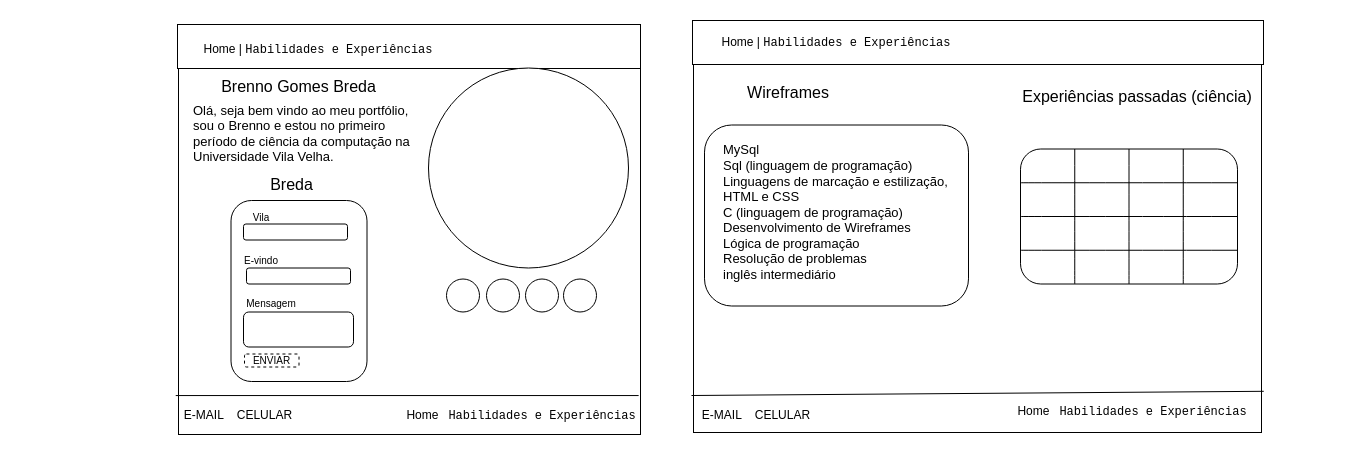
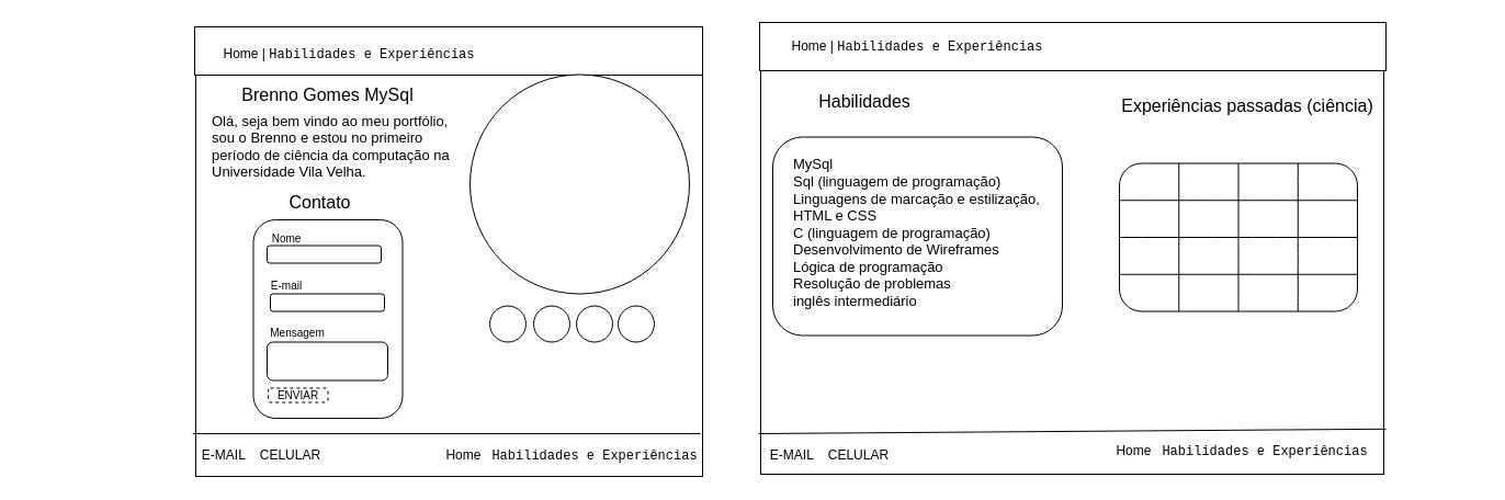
  <mxCell id="0" />
  <mxCell id="1" parent="0" />
  <mxCell id="2" value="" style="rounded=0;whiteSpace=wrap;html=1;movable=0;resizable=0;rotatable=0;deletable=0;editable=0;locked=1;connectable=0;" parent="1" vertex="1"><mxGeometry x="178" y="24" width="462" height="410" as="geometry" /></mxCell>
  <mxCell id="3" value="" style="rounded=0;whiteSpace=wrap;html=1;" parent="1" vertex="1"><mxGeometry x="177" y="24" width="463" height="44" as="geometry" /></mxCell>
  <mxCell id="4" value="" style="ellipse;whiteSpace=wrap;html=1;aspect=fixed;" parent="1" vertex="1"><mxGeometry x="428" y="67.5" width="200" height="200" as="geometry" /></mxCell>
  <mxCell id="5" value="" style="ellipse;whiteSpace=wrap;html=1;aspect=fixed;" parent="1" vertex="1"><mxGeometry x="446" y="278.5" width="33" height="33" as="geometry" /></mxCell>
  <mxCell id="6" value="" style="ellipse;whiteSpace=wrap;html=1;aspect=fixed;" parent="1" vertex="1"><mxGeometry x="525" y="278.5" width="33" height="33" as="geometry" /></mxCell>
  <mxCell id="7" value="" style="ellipse;whiteSpace=wrap;html=1;aspect=fixed;" parent="1" vertex="1"><mxGeometry x="486" y="278.5" width="33" height="33" as="geometry" /></mxCell>
- <mxCell id="8" value="Brenno Gomes Breda" style="text;strokeColor=none;fillColor=none;html=1;align=center;verticalAlign=middle;whiteSpace=wrap;rounded=0;fontSize=16;strokeWidth=1;" parent="1" vertex="1"><mxGeometry x="172" y="64" width="253" height="43" as="geometry" /></mxCell>
+ <mxCell id="8" value="Brenno Gomes MySql" style="text;strokeColor=none;fillColor=none;html=1;align=center;verticalAlign=middle;whiteSpace=wrap;rounded=0;fontSize=16;strokeWidth=1;" parent="1" vertex="1"><mxGeometry x="172" y="64" width="253" height="43" as="geometry" /></mxCell>
  <mxCell id="9" value="Olá, seja bem vindo ao meu portfólio,&lt;div style=&quot;font-size: 13px;&quot;&gt;sou o Brenno e estou no primeiro período de ciência da computação na Universidade Vila Velha.&lt;/div&gt;&lt;div style=&quot;font-size: 13px;&quot;&gt;&lt;div style=&quot;font-size: 13px;&quot;&gt;&lt;br style=&quot;font-size: 13px;&quot;&gt;&lt;/div&gt;&lt;/div&gt;" style="text;strokeColor=none;fillColor=none;html=1;align=left;verticalAlign=middle;whiteSpace=wrap;rounded=0;fontSize=13;spacing=2;" parent="1" vertex="1"><mxGeometry x="191" y="77" width="227" height="128" as="geometry" /></mxCell>
  <mxCell id="10" value="" style="rounded=0;whiteSpace=wrap;html=1;movable=0;resizable=0;rotatable=0;deletable=0;editable=0;locked=1;connectable=0;" parent="1" vertex="1"><mxGeometry x="693" y="20" width="568" height="412" as="geometry" /></mxCell>
  <mxCell id="11" value="" style="rounded=0;whiteSpace=wrap;html=1;" parent="1" vertex="1"><mxGeometry x="692" y="20" width="571" height="44" as="geometry" /></mxCell>
  <mxCell id="12" value="Home |&amp;nbsp;&lt;span style=&quot;font-family: Menlo, Monaco, &amp;quot;Courier New&amp;quot;, monospace; text-align: start; white-space: pre;&quot;&gt;Habilidades e Experiências&lt;/span&gt;" style="text;strokeColor=none;fillColor=none;html=1;align=center;verticalAlign=middle;whiteSpace=wrap;rounded=0;fontSize=12;" parent="1" vertex="1"><mxGeometry x="618" y="27" width="436" height="30" as="geometry" /></mxCell>
- <mxCell id="13" value="Wireframes" style="text;strokeColor=none;fillColor=none;html=1;align=center;verticalAlign=middle;whiteSpace=wrap;rounded=0;fontSize=16;" parent="1" vertex="1"><mxGeometry x="648" y="77" width="280" height="30" as="geometry" /></mxCell>
+ <mxCell id="13" value="Habilidades" style="text;strokeColor=none;fillColor=none;html=1;align=center;verticalAlign=middle;whiteSpace=wrap;rounded=0;fontSize=16;" parent="1" vertex="1"><mxGeometry x="648" y="77" width="280" height="30" as="geometry" /></mxCell>
  <mxCell id="14" value="" style="rounded=1;whiteSpace=wrap;html=1;" parent="1" vertex="1"><mxGeometry x="1020" y="148.5" width="217" height="135" as="geometry" /></mxCell>
  <mxCell id="15" value="" style="endArrow=none;html=1;rounded=0;fontSize=12;startSize=8;endSize=8;curved=1;exitX=0.5;exitY=1;exitDx=0;exitDy=0;entryX=0.5;entryY=0;entryDx=0;entryDy=0;" parent="1" source="14" target="14" edge="1"><mxGeometry width="50" height="50" relative="1" as="geometry"><mxPoint x="509" y="618" as="sourcePoint" /><mxPoint x="559" y="568" as="targetPoint" /></mxGeometry></mxCell>
  <mxCell id="16" value="" style="endArrow=none;html=1;rounded=0;fontSize=12;startSize=8;endSize=8;curved=1;entryX=0.25;entryY=0;entryDx=0;entryDy=0;exitX=0.25;exitY=1;exitDx=0;exitDy=0;" parent="1" source="14" target="14" edge="1"><mxGeometry width="50" height="50" relative="1" as="geometry"><mxPoint x="540" y="642" as="sourcePoint" /><mxPoint x="590" y="592" as="targetPoint" /></mxGeometry></mxCell>
  <mxCell id="17" value="" style="endArrow=none;html=1;rounded=0;fontSize=12;startSize=8;endSize=8;curved=1;entryX=0.75;entryY=0;entryDx=0;entryDy=0;exitX=0.75;exitY=1;exitDx=0;exitDy=0;" parent="1" source="14" target="14" edge="1"><mxGeometry width="50" height="50" relative="1" as="geometry"><mxPoint x="734" y="655" as="sourcePoint" /><mxPoint x="784" y="605" as="targetPoint" /></mxGeometry></mxCell>
  <mxCell id="18" value="" style="endArrow=none;html=1;rounded=0;fontSize=12;startSize=8;endSize=8;curved=1;exitX=0;exitY=0.25;exitDx=0;exitDy=0;entryX=1;entryY=0.25;entryDx=0;entryDy=0;" parent="1" source="14" target="14" edge="1"><mxGeometry width="50" height="50" relative="1" as="geometry"><mxPoint x="603" y="644" as="sourcePoint" /><mxPoint x="653" y="594" as="targetPoint" /></mxGeometry></mxCell>
  <mxCell id="19" value="" style="endArrow=none;html=1;rounded=0;fontSize=12;startSize=8;endSize=8;curved=1;exitX=0;exitY=0.5;exitDx=0;exitDy=0;entryX=1;entryY=0.5;entryDx=0;entryDy=0;" parent="1" source="14" target="14" edge="1"><mxGeometry width="50" height="50" relative="1" as="geometry"><mxPoint x="535" y="633" as="sourcePoint" /><mxPoint x="816" y="633" as="targetPoint" /></mxGeometry></mxCell>
  <mxCell id="20" value="" style="endArrow=none;html=1;rounded=0;fontSize=12;startSize=8;endSize=8;curved=1;exitX=0;exitY=0.75;exitDx=0;exitDy=0;entryX=1;entryY=0.75;entryDx=0;entryDy=0;" parent="1" source="14" target="14" edge="1"><mxGeometry width="50" height="50" relative="1" as="geometry"><mxPoint x="594" y="711" as="sourcePoint" /><mxPoint x="644" y="661" as="targetPoint" /></mxGeometry></mxCell>
  <mxCell id="21" value="Experiências passadas (ciência)" style="text;html=1;align=center;verticalAlign=middle;whiteSpace=wrap;rounded=0;fontSize=16;" parent="1" vertex="1"><mxGeometry x="1013" y="81" width="248" height="30" as="geometry" /></mxCell>
  <mxCell id="22" value="Home |&amp;nbsp;&lt;span style=&quot;font-family: Menlo, Monaco, &amp;quot;Courier New&amp;quot;, monospace; text-align: start; white-space: pre;&quot;&gt;Habilidades e Experiências&lt;/span&gt;" style="text;strokeColor=none;fillColor=none;html=1;align=center;verticalAlign=middle;whiteSpace=wrap;rounded=0;fontSize=12;" parent="1" vertex="1"><mxGeometry x="100" y="34" width="436" height="30" as="geometry" /></mxCell>
- <mxCell id="23" value="Breda" style="text;strokeColor=none;fillColor=none;html=1;align=center;verticalAlign=middle;whiteSpace=wrap;rounded=0;fontSize=16;strokeWidth=1;" parent="1" vertex="1"><mxGeometry x="165" y="162" width="253" height="43" as="geometry" /></mxCell>
+ <mxCell id="23" value="Contato" style="text;strokeColor=none;fillColor=none;html=1;align=center;verticalAlign=middle;whiteSpace=wrap;rounded=0;fontSize=16;strokeWidth=1;" parent="1" vertex="1"><mxGeometry x="165" y="162" width="253" height="43" as="geometry" /></mxCell>
  <mxCell id="24" value="" style="endArrow=none;html=1;rounded=0;entryX=0.996;entryY=0.905;entryDx=0;entryDy=0;entryPerimeter=0;exitX=-0.006;exitY=0.905;exitDx=0;exitDy=0;exitPerimeter=0;" parent="1" source="2" target="2" edge="1"><mxGeometry width="50" height="50" relative="1" as="geometry"><mxPoint x="175" y="400" as="sourcePoint" /><mxPoint x="225" y="350" as="targetPoint" /></mxGeometry></mxCell>
  <mxCell id="25" value="Home &amp;nbsp;&amp;nbsp;&lt;span style=&quot;font-family: Menlo, Monaco, &amp;quot;Courier New&amp;quot;, monospace; text-align: start; white-space: pre;&quot;&gt;Habilidades e Experiências&lt;/span&gt;" style="text;strokeColor=none;fillColor=none;html=1;align=center;verticalAlign=middle;whiteSpace=wrap;rounded=0;fontSize=12;" parent="1" vertex="1"><mxGeometry x="303" y="400" width="436" height="30" as="geometry" /></mxCell>
  <mxCell id="26" value="E-MAIL &amp;nbsp; &amp;nbsp;CELULAR" style="text;strokeColor=none;fillColor=none;html=1;align=center;verticalAlign=middle;whiteSpace=wrap;rounded=0;fontSize=12;" parent="1" vertex="1"><mxGeometry x="20" y="400" width="436" height="30" as="geometry" /></mxCell>
  <mxCell id="27" value="" style="endArrow=none;html=1;rounded=0;entryX=1.004;entryY=0.9;entryDx=0;entryDy=0;entryPerimeter=0;" parent="1" target="10" edge="1"><mxGeometry width="50" height="50" relative="1" as="geometry"><mxPoint x="691" y="395" as="sourcePoint" /><mxPoint x="741" y="345" as="targetPoint" /></mxGeometry></mxCell>
  <mxCell id="28" value="Home &amp;nbsp;&amp;nbsp;&lt;span style=&quot;font-family: Menlo, Monaco, &amp;quot;Courier New&amp;quot;, monospace; text-align: start; white-space: pre;&quot;&gt;Habilidades e Experiências&lt;/span&gt;" style="text;strokeColor=none;fillColor=none;html=1;align=center;verticalAlign=middle;whiteSpace=wrap;rounded=0;fontSize=12;" parent="1" vertex="1"><mxGeometry x="914" y="396" width="436" height="30" as="geometry" /></mxCell>
  <mxCell id="29" value="" style="rounded=1;whiteSpace=wrap;html=1;verticalAlign=middle;horizontal=0;" vertex="1" parent="1"><mxGeometry x="230.5" y="200" width="136" height="181" as="geometry" /></mxCell>
  <mxCell id="30" value="E-MAIL &amp;nbsp; &amp;nbsp;CELULAR" style="text;strokeColor=none;fillColor=none;html=1;align=center;verticalAlign=middle;whiteSpace=wrap;rounded=0;fontSize=12;" parent="1" vertex="1"><mxGeometry x="538" y="400" width="436" height="30" as="geometry" /></mxCell>
- <mxCell id="31" value="&lt;font style=&quot;font-size: 10px;&quot;&gt;Vila&lt;/font&gt;" style="text;strokeColor=none;fillColor=none;html=1;align=center;verticalAlign=middle;whiteSpace=wrap;rounded=0;fontSize=16;" parent="1" vertex="1"><mxGeometry x="230.5" y="200" width="60" height="30" as="geometry" /></mxCell>
- <mxCell id="32" value="E-vindo" style="text;strokeColor=none;fillColor=none;html=1;align=center;verticalAlign=middle;whiteSpace=wrap;rounded=0;fontSize=10;" parent="1" vertex="1"><mxGeometry x="230.5" y="245" width="60" height="30" as="geometry" /></mxCell>
+ <mxCell id="31" value="&lt;font style=&quot;font-size: 10px;&quot;&gt;Nome&lt;/font&gt;" style="text;strokeColor=none;fillColor=none;html=1;align=center;verticalAlign=middle;whiteSpace=wrap;rounded=0;fontSize=16;" parent="1" vertex="1"><mxGeometry x="230.5" y="200" width="60" height="30" as="geometry" /></mxCell>
+ <mxCell id="32" value="E-mail" style="text;strokeColor=none;fillColor=none;html=1;align=center;verticalAlign=middle;whiteSpace=wrap;rounded=0;fontSize=10;" parent="1" vertex="1"><mxGeometry x="230.5" y="245" width="60" height="30" as="geometry" /></mxCell>
  <mxCell id="33" value="Mensagem" style="text;strokeColor=none;fillColor=none;html=1;align=center;verticalAlign=middle;whiteSpace=wrap;rounded=0;fontSize=10;" parent="1" vertex="1"><mxGeometry x="240.5" y="287.5" width="60" height="30" as="geometry" /></mxCell>
  <mxCell id="34" value="" style="rounded=1;whiteSpace=wrap;html=1;" parent="1" vertex="1"><mxGeometry x="243" y="223.5" width="104" height="16" as="geometry" /></mxCell>
  <mxCell id="35" value="" style="rounded=1;whiteSpace=wrap;html=1;" parent="1" vertex="1"><mxGeometry x="246" y="267.5" width="104" height="16" as="geometry" /></mxCell>
  <mxCell id="36" value="" style="rounded=1;whiteSpace=wrap;html=1;" parent="1" vertex="1"><mxGeometry x="243" y="311.5" width="110" height="35" as="geometry" /></mxCell>
  <mxCell id="37" value="ENVIAR" style="rounded=1;whiteSpace=wrap;html=1;fontSize=10;dashed=1;" parent="1" vertex="1"><mxGeometry x="244" y="353.5" width="54.5" height="13" as="geometry" /></mxCell>
  <mxCell id="38" style="edgeStyle=none;curved=1;rounded=0;orthogonalLoop=1;jettySize=auto;html=1;exitX=0.75;exitY=1;exitDx=0;exitDy=0;fontSize=12;startSize=8;endSize=8;" parent="1" source="37" target="37" edge="1"><mxGeometry relative="1" as="geometry" /></mxCell>
  <mxCell id="39" value="" style="ellipse;whiteSpace=wrap;html=1;aspect=fixed;" vertex="1" parent="1"><mxGeometry x="563" y="278.5" width="33" height="33" as="geometry" /></mxCell>
  <mxCell id="40" value="" style="rounded=1;whiteSpace=wrap;html=1;verticalAlign=middle;horizontal=0;" vertex="1" parent="1"><mxGeometry x="704" y="124.5" width="264" height="181" as="geometry" /></mxCell>
  <mxCell id="41" value="MySql&#10;Sql (linguagem de programação)&#10;Linguagens de marcação e estilização, HTML e CSS&#10;C (linguagem de programação)&#10;Desenvolvimento de Wireframes&#10;Lógica de programação&#10;Resolução de problemas&#10;inglês intermediário" style="text;align=left;verticalAlign=middle;rounded=0;fontSize=13;fontColor=default;whiteSpace=wrap;" parent="1" vertex="1"><mxGeometry x="721" y="131.5" width="233" height="160.5" as="geometry" /></mxCell>
